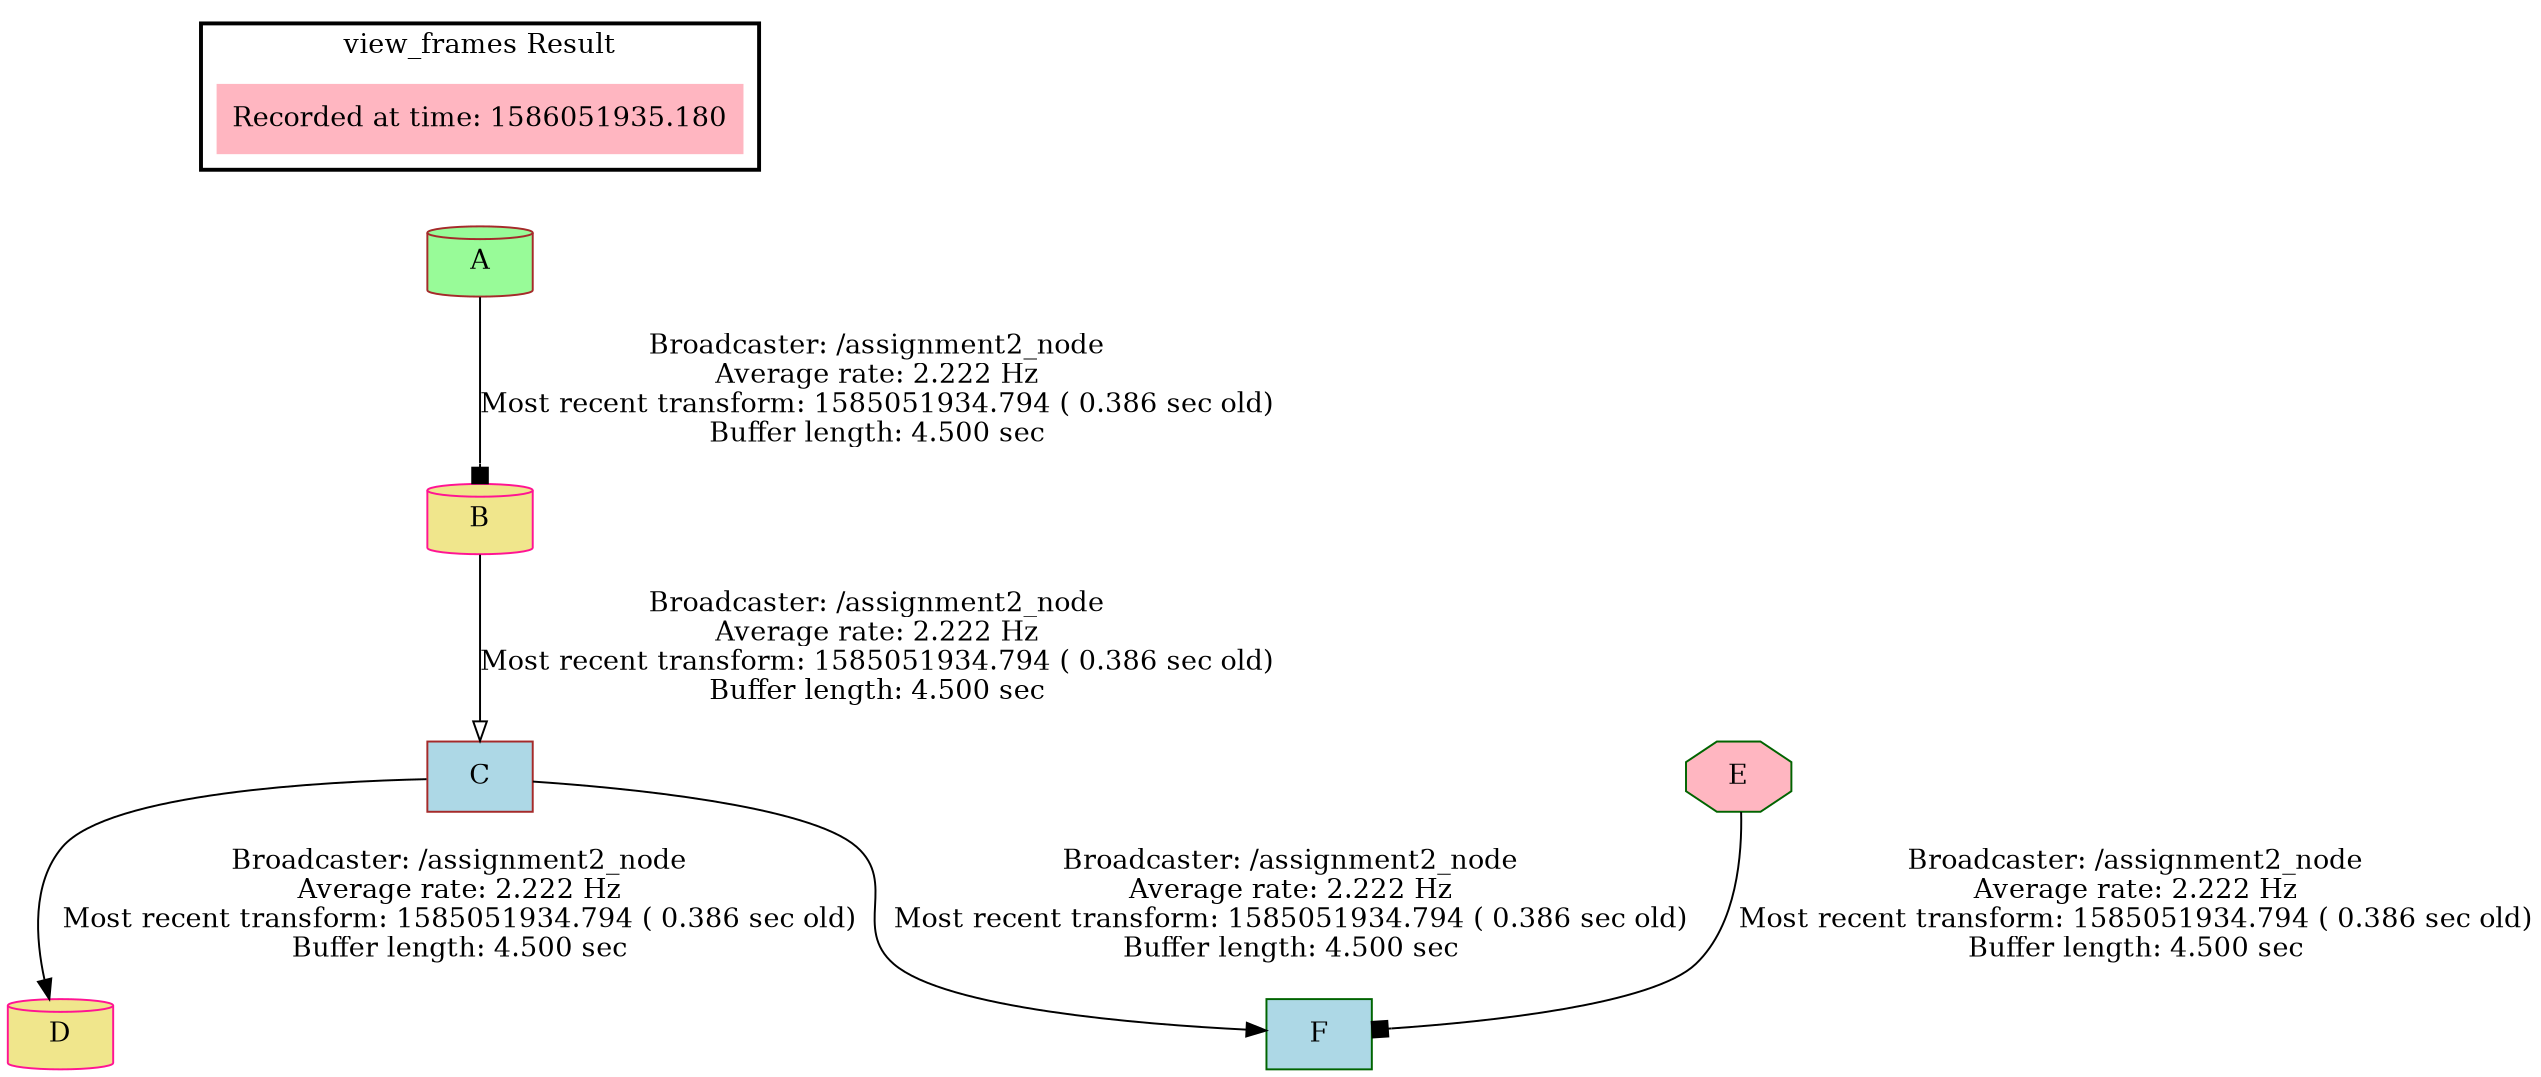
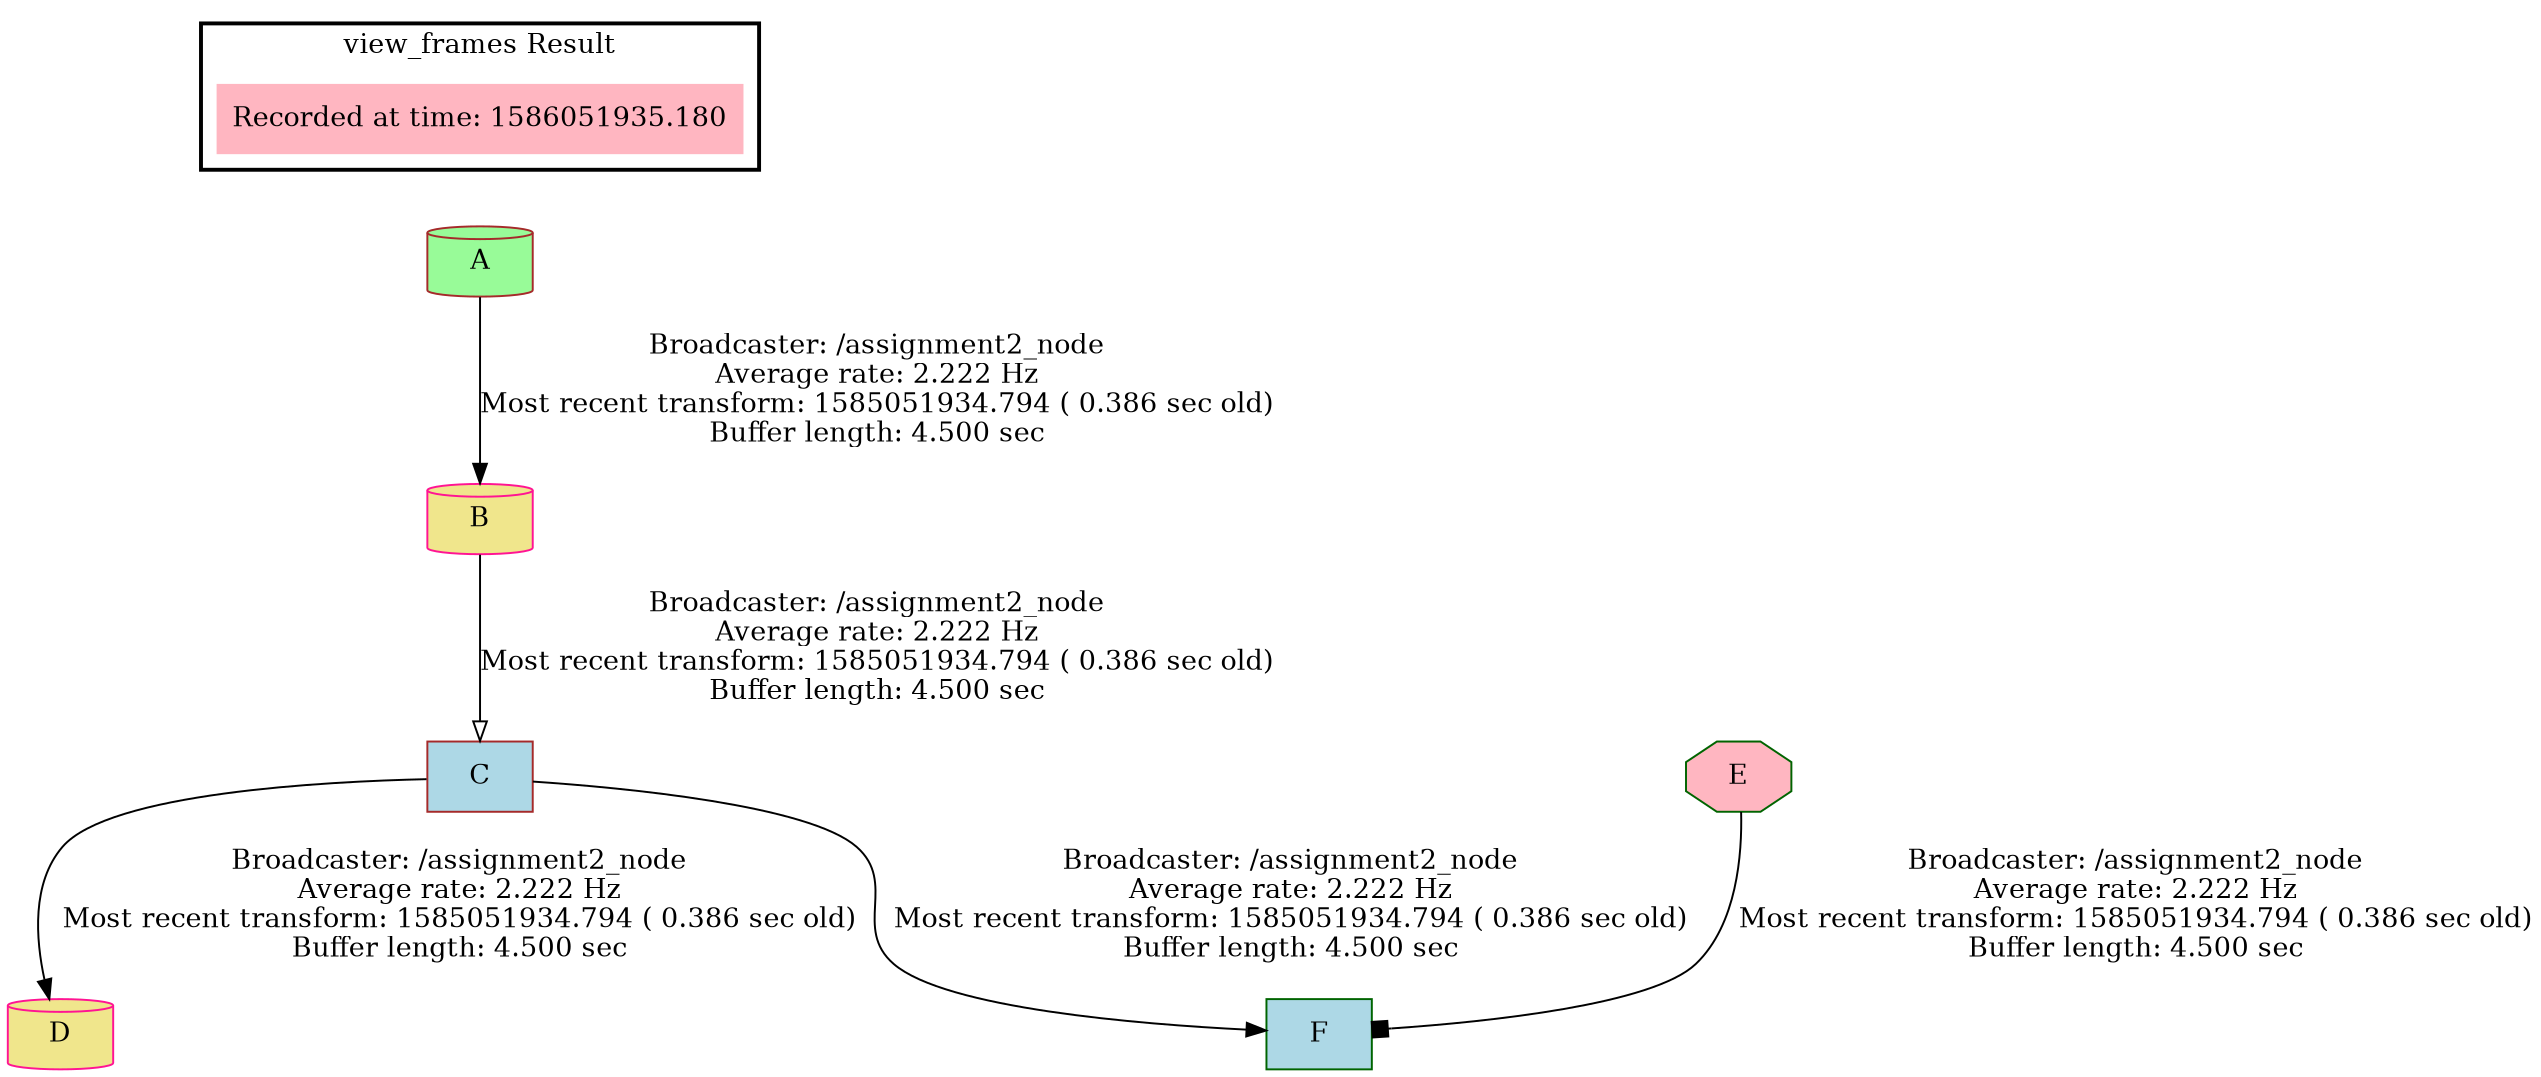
  digraph {
    node [color=brown fillcolor=lightpink shape=cylinder style=filled]
    edge [arrowhead=box]
    n1 [label="Recorded at time: 1586051935.180" shape=plaintext]
    A [fillcolor=palegreen]
    B [color=deeppink fillcolor=khaki]
    C [fillcolor=lightblue shape=box]
    D [color=deeppink fillcolor=khaki]
    F [color=darkgreen fillcolor=lightblue shape=box]
    E [color=darkgreen shape=octagon]
    subgraph cluster_1 {
      color=black
      label="view_frames Result"
      style=bold
      n1
    }
    n1 -> A [style=invis arrowhead=""]
-   A -> B [label="Broadcaster: /assignment2_node\nAverage rate: 2.222 Hz\nMost recent transform: 1585051934.794 ( 0.386 sec old)\nBuffer length: 4.500 sec\n"]
+   A -> B [arrowhead=normal label="Broadcaster: /assignment2_node\nAverage rate: 2.222 Hz\nMost recent transform: 1585051934.794 ( 0.386 sec old)\nBuffer length: 4.500 sec\n"]
    B -> C [arrowhead=onormal label="Broadcaster: /assignment2_node\nAverage rate: 2.222 Hz\nMost recent transform: 1585051934.794 ( 0.386 sec old)\nBuffer length: 4.500 sec\n"]
    C -> D [arrowhead=normal label="Broadcaster: /assignment2_node\nAverage rate: 2.222 Hz\nMost recent transform: 1585051934.794 ( 0.386 sec old)\nBuffer length: 4.500 sec\n"]
    C -> F [arrowhead=normal label="Broadcaster: /assignment2_node\nAverage rate: 2.222 Hz\nMost recent transform: 1585051934.794 ( 0.386 sec old)\nBuffer length: 4.500 sec\n"]
    E -> F [label="Broadcaster: /assignment2_node\nAverage rate: 2.222 Hz\nMost recent transform: 1585051934.794 ( 0.386 sec old)\nBuffer length: 4.500 sec\n"]
  }
